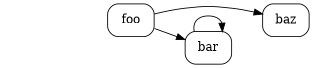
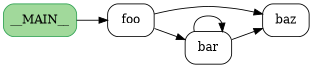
  digraph {
    concentrate=true
    rankdir=LR
    node [shape=Mrecord]
+   n1 [color="/greens3/3" fillcolor="/greens3/2" height=0.51389 label=__MAIN__ style=filled width=1.1111]
    n2 [height=0.51389 label=foo width=0.75]
    n3 [height=0.51389 label=baz width=0.75]
    n4 [height=0.51389 label=bar width=0.75]
+   n1 -> n2
    n2 -> n3
    n2 -> n4
+   n4 -> n3
    n4 -> n4
  }
